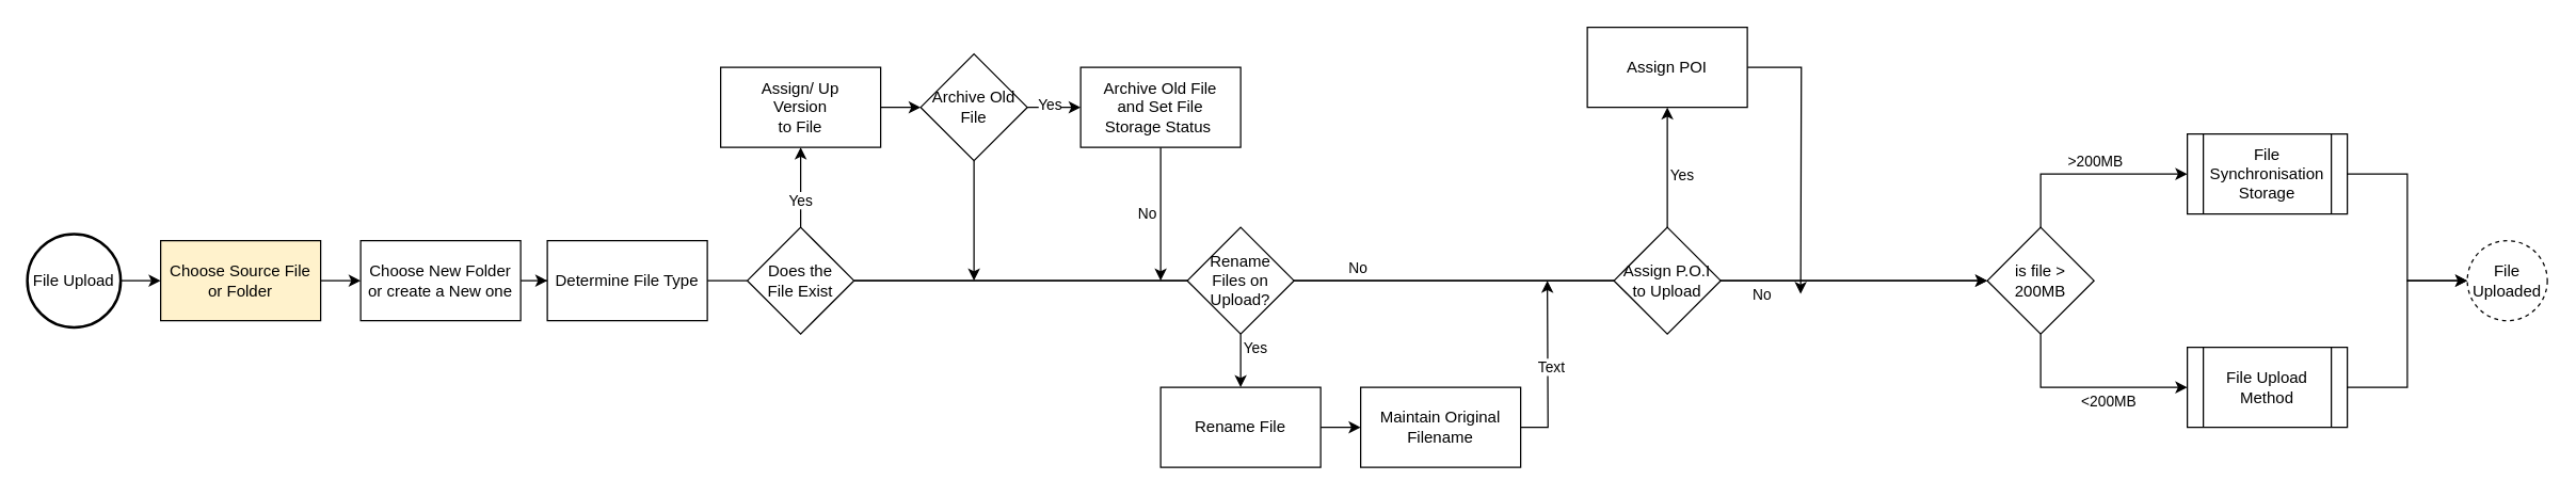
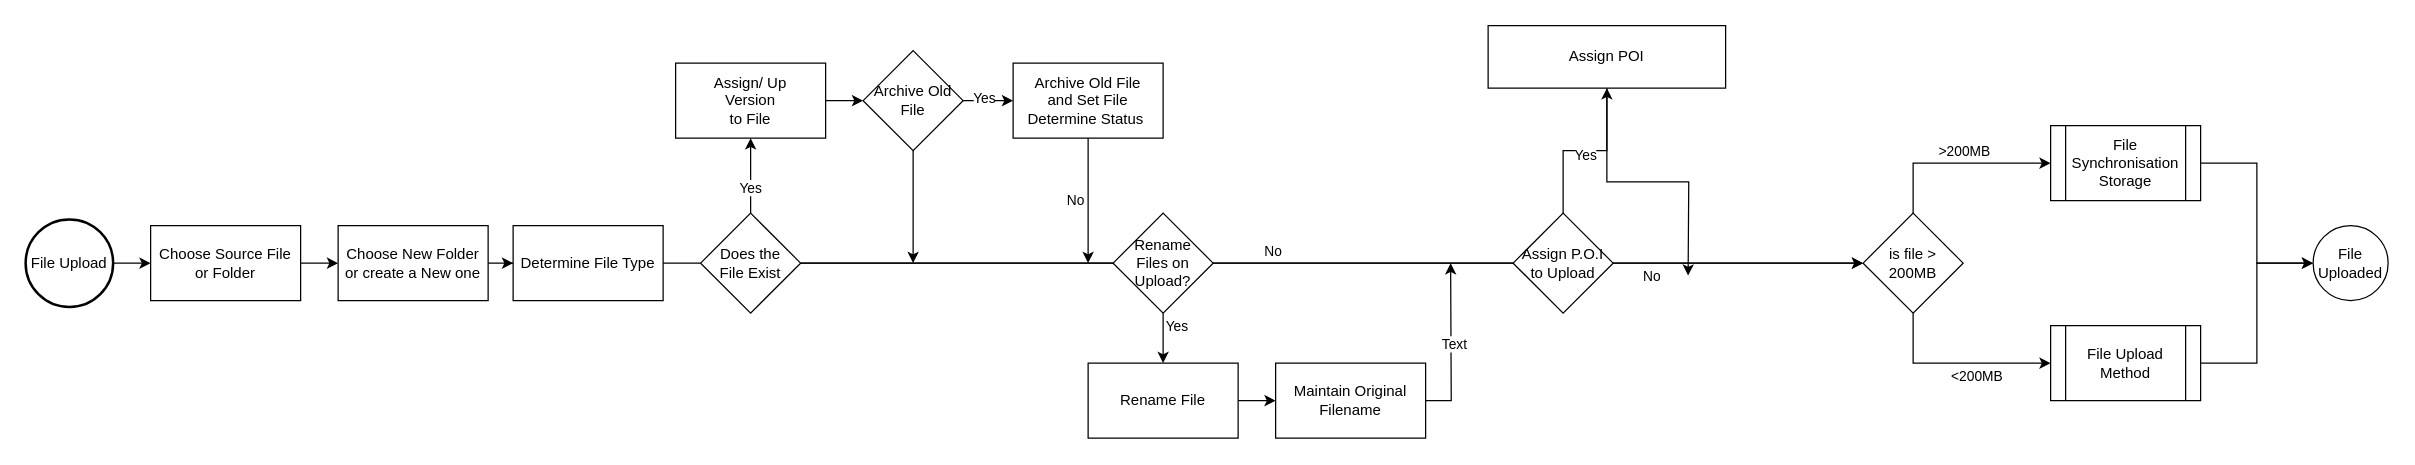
  <mxCell id="0" />
  <mxCell id="1" parent="0" />
  <mxCell id="2" value="" style="edgeStyle=orthogonalEdgeStyle;rounded=0;orthogonalLoop=1;jettySize=auto;html=1;exitX=1;exitY=0.5;exitDx=0;exitDy=0;entryX=0;entryY=0.5;entryDx=0;entryDy=0;" parent="1" source="10" target="12" edge="1"><mxGeometry relative="1" as="geometry"><mxPoint x="310" y="210" as="sourcePoint" /></mxGeometry></mxCell>
  <mxCell id="3" style="edgeStyle=orthogonalEdgeStyle;rounded=0;orthogonalLoop=1;jettySize=auto;html=1;exitX=0.5;exitY=0;exitDx=0;exitDy=0;entryX=0;entryY=0.5;entryDx=0;entryDy=0;" parent="1" source="7" target="16" edge="1"><mxGeometry relative="1" as="geometry" /></mxCell>
  <mxCell id="4" value="&amp;gt;200MB" style="edgeLabel;html=1;align=center;verticalAlign=middle;resizable=0;points=[];" parent="3" vertex="1" connectable="0"><mxGeometry x="-0.188" y="-1" relative="1" as="geometry"><mxPoint x="19" y="-11" as="offset" /></mxGeometry></mxCell>
  <mxCell id="5" style="edgeStyle=orthogonalEdgeStyle;rounded=0;orthogonalLoop=1;jettySize=auto;html=1;entryX=0;entryY=0.5;entryDx=0;entryDy=0;exitX=0.5;exitY=1;exitDx=0;exitDy=0;" parent="1" source="7" target="18" edge="1"><mxGeometry relative="1" as="geometry"><mxPoint x="1580" y="210" as="sourcePoint" /></mxGeometry></mxCell>
  <mxCell id="6" value="&amp;lt;200MB" style="edgeLabel;html=1;align=center;verticalAlign=middle;resizable=0;points=[];" parent="5" vertex="1" connectable="0"><mxGeometry x="-0.047" y="-1" relative="1" as="geometry"><mxPoint x="19" y="9" as="offset" /></mxGeometry></mxCell>
  <mxCell id="7" value="is file &amp;gt; 200MB" style="rhombus;whiteSpace=wrap;html=1;" parent="1" vertex="1"><mxGeometry x="1490" y="170" width="80" height="80" as="geometry" /></mxCell>
  <mxCell id="8" value="" style="edgeStyle=orthogonalEdgeStyle;rounded=0;orthogonalLoop=1;jettySize=auto;html=1;entryX=0;entryY=0.5;entryDx=0;entryDy=0;" parent="1" source="9" target="10" edge="1"><mxGeometry relative="1" as="geometry" /></mxCell>
  <mxCell id="9" value="File Upload" style="strokeWidth=2;html=1;shape=mxgraph.flowchart.start_2;whiteSpace=wrap;" parent="1" vertex="1"><mxGeometry x="20" y="175" width="70" height="70" as="geometry" /></mxCell>
- <mxCell id="10" value="Choose Source File &lt;br&gt;or Folder" style="rounded=0;whiteSpace=wrap;html=1;fillColor=#fff2cc;" parent="1" vertex="1"><mxGeometry x="120" y="180" width="120" height="60" as="geometry" /></mxCell>
+ <mxCell id="10" value="Choose Source File &lt;br&gt;or Folder" style="rounded=0;whiteSpace=wrap;html=1;" parent="1" vertex="1"><mxGeometry x="120" y="180" width="120" height="60" as="geometry" /></mxCell>
  <mxCell id="11" value="" style="edgeStyle=orthogonalEdgeStyle;rounded=0;orthogonalLoop=1;jettySize=auto;html=1;" parent="1" source="12" target="14" edge="1"><mxGeometry relative="1" as="geometry" /></mxCell>
  <mxCell id="12" value="Choose New Folder or create a New one" style="rounded=0;whiteSpace=wrap;html=1;" parent="1" vertex="1"><mxGeometry x="270" y="180" width="120" height="60" as="geometry" /></mxCell>
  <mxCell id="13" style="edgeStyle=orthogonalEdgeStyle;rounded=0;orthogonalLoop=1;jettySize=auto;html=1;startArrow=none;" parent="1" source="28" target="7" edge="1"><mxGeometry relative="1" as="geometry"><mxPoint x="620" y="210" as="targetPoint" /></mxGeometry></mxCell>
  <mxCell id="14" value="Determine File Type" style="rounded=0;whiteSpace=wrap;html=1;" parent="1" vertex="1"><mxGeometry x="410" y="180" width="120" height="60" as="geometry" /></mxCell>
  <mxCell id="15" style="edgeStyle=orthogonalEdgeStyle;rounded=0;orthogonalLoop=1;jettySize=auto;html=1;exitX=1;exitY=0.5;exitDx=0;exitDy=0;entryX=0;entryY=0.5;entryDx=0;entryDy=0;" parent="1" source="16" target="19" edge="1"><mxGeometry relative="1" as="geometry" /></mxCell>
  <mxCell id="16" value="File Synchronisation Storage" style="shape=process;whiteSpace=wrap;html=1;backgroundOutline=1;" parent="1" vertex="1"><mxGeometry x="1640" y="100" width="120" height="60" as="geometry" /></mxCell>
  <mxCell id="17" style="edgeStyle=orthogonalEdgeStyle;rounded=0;orthogonalLoop=1;jettySize=auto;html=1;entryX=0;entryY=0.5;entryDx=0;entryDy=0;" parent="1" source="18" target="19" edge="1"><mxGeometry relative="1" as="geometry" /></mxCell>
  <mxCell id="18" value="File Upload Method" style="shape=process;whiteSpace=wrap;html=1;backgroundOutline=1;" parent="1" vertex="1"><mxGeometry x="1640" y="260" width="120" height="60" as="geometry" /></mxCell>
- <mxCell id="19" value="File Uploaded" style="ellipse;whiteSpace=wrap;html=1;aspect=fixed;dashed=1;" parent="1" vertex="1"><mxGeometry x="1850" y="180" width="60" height="60" as="geometry" /></mxCell>
+ <mxCell id="19" value="File Uploaded" style="ellipse;whiteSpace=wrap;html=1;aspect=fixed;" parent="1" vertex="1"><mxGeometry x="1850" y="180" width="60" height="60" as="geometry" /></mxCell>
  <mxCell id="20" value="No" style="edgeStyle=orthogonalEdgeStyle;rounded=0;orthogonalLoop=1;jettySize=auto;html=1;" parent="1" source="28" target="7" edge="1"><mxGeometry x="-0.482" y="50" relative="1" as="geometry"><mxPoint as="offset" /></mxGeometry></mxCell>
  <mxCell id="21" value="No" style="edgeLabel;html=1;align=center;verticalAlign=middle;resizable=0;points=[];" vertex="1" connectable="0" parent="20"><mxGeometry x="0.591" y="-3" relative="1" as="geometry"><mxPoint x="4" y="7" as="offset" /></mxGeometry></mxCell>
  <mxCell id="22" value="No" style="edgeLabel;html=1;align=center;verticalAlign=middle;resizable=0;points=[];" vertex="1" connectable="0" parent="20"><mxGeometry x="-0.113" y="-3" relative="1" as="geometry"><mxPoint y="-13" as="offset" /></mxGeometry></mxCell>
  <mxCell id="23" value="" style="edgeStyle=orthogonalEdgeStyle;rounded=0;orthogonalLoop=1;jettySize=auto;html=1;" parent="1" source="28" target="27" edge="1"><mxGeometry relative="1" as="geometry" /></mxCell>
  <mxCell id="24" value="Yes" style="edgeLabel;html=1;align=center;verticalAlign=middle;resizable=0;points=[];" vertex="1" connectable="0" parent="23"><mxGeometry x="-0.3" y="1" relative="1" as="geometry"><mxPoint as="offset" /></mxGeometry></mxCell>
  <mxCell id="25" style="edgeStyle=orthogonalEdgeStyle;rounded=0;orthogonalLoop=1;jettySize=auto;html=1;startArrow=none;exitX=0.5;exitY=1;exitDx=0;exitDy=0;" edge="1" parent="1" source="33"><mxGeometry relative="1" as="geometry"><mxPoint x="730" y="210" as="targetPoint" /><mxPoint x="740" y="110" as="sourcePoint" /></mxGeometry></mxCell>
  <mxCell id="26" value="" style="edgeStyle=orthogonalEdgeStyle;rounded=0;orthogonalLoop=1;jettySize=auto;html=1;" edge="1" parent="1" source="27" target="33"><mxGeometry relative="1" as="geometry" /></mxCell>
  <mxCell id="27" value="Assign/ Up &lt;br&gt;Version &lt;br&gt;to File" style="whiteSpace=wrap;html=1;" parent="1" vertex="1"><mxGeometry x="540" y="50" width="120" height="60" as="geometry" /></mxCell>
  <mxCell id="28" value="Does the &lt;br&gt;File Exist" style="rhombus;whiteSpace=wrap;html=1;" parent="1" vertex="1"><mxGeometry x="560" y="170" width="80" height="80" as="geometry" /></mxCell>
  <mxCell id="29" value="" style="edgeStyle=orthogonalEdgeStyle;rounded=0;orthogonalLoop=1;jettySize=auto;html=1;endArrow=none;" edge="1" parent="1" source="14" target="28"><mxGeometry relative="1" as="geometry"><mxPoint x="690" y="210" as="targetPoint" /><mxPoint x="530" y="210" as="sourcePoint" /></mxGeometry></mxCell>
  <mxCell id="30" value="" style="edgeStyle=orthogonalEdgeStyle;rounded=0;orthogonalLoop=1;jettySize=auto;html=1;endArrow=none;exitX=0.5;exitY=1;exitDx=0;exitDy=0;" edge="1" parent="1"><mxGeometry relative="1" as="geometry"><mxPoint x="740" y="110" as="targetPoint" /><mxPoint x="740" y="110" as="sourcePoint" /></mxGeometry></mxCell>
  <mxCell id="31" value="" style="edgeStyle=orthogonalEdgeStyle;rounded=0;orthogonalLoop=1;jettySize=auto;html=1;" edge="1" parent="1" source="33" target="35"><mxGeometry relative="1" as="geometry" /></mxCell>
  <mxCell id="32" value="Yes" style="edgeLabel;html=1;align=center;verticalAlign=middle;resizable=0;points=[];" vertex="1" connectable="0" parent="31"><mxGeometry x="-0.2" y="3" relative="1" as="geometry"><mxPoint as="offset" /></mxGeometry></mxCell>
  <mxCell id="33" value="Archive Old File" style="rhombus;whiteSpace=wrap;html=1;" vertex="1" parent="1"><mxGeometry x="690" y="40" width="80" height="80" as="geometry" /></mxCell>
  <mxCell id="34" style="edgeStyle=orthogonalEdgeStyle;rounded=0;orthogonalLoop=1;jettySize=auto;html=1;exitX=0.5;exitY=1;exitDx=0;exitDy=0;" edge="1" parent="1" source="35"><mxGeometry relative="1" as="geometry"><mxPoint x="870" y="210" as="targetPoint" /></mxGeometry></mxCell>
- <mxCell id="35" value="Archive Old File &lt;br&gt;and Set File &lt;br&gt;Storage Status&amp;nbsp;" style="whiteSpace=wrap;html=1;" vertex="1" parent="1"><mxGeometry x="810" y="50" width="120" height="60" as="geometry" /></mxCell>
+ <mxCell id="35" value="Archive Old File &lt;br&gt;and Set File &lt;br&gt;Determine Status&amp;nbsp;" style="whiteSpace=wrap;html=1;" vertex="1" parent="1"><mxGeometry x="810" y="50" width="120" height="60" as="geometry" /></mxCell>
  <mxCell id="36" value="" style="edgeStyle=orthogonalEdgeStyle;rounded=0;orthogonalLoop=1;jettySize=auto;html=1;" edge="1" parent="1" source="38" target="40"><mxGeometry relative="1" as="geometry" /></mxCell>
  <mxCell id="37" value="Yes" style="edgeLabel;html=1;align=center;verticalAlign=middle;resizable=0;points=[];" vertex="1" connectable="0" parent="36"><mxGeometry x="-0.55" y="-2" relative="1" as="geometry"><mxPoint x="12" y="1" as="offset" /></mxGeometry></mxCell>
  <mxCell id="38" value="Rename &lt;br&gt;Files on Upload?" style="rhombus;whiteSpace=wrap;html=1;" vertex="1" parent="1"><mxGeometry x="890" y="170" width="80" height="80" as="geometry" /></mxCell>
  <mxCell id="39" value="" style="edgeStyle=orthogonalEdgeStyle;rounded=0;orthogonalLoop=1;jettySize=auto;html=1;" edge="1" parent="1" source="40" target="43"><mxGeometry relative="1" as="geometry" /></mxCell>
  <mxCell id="40" value="Rename File" style="whiteSpace=wrap;html=1;" vertex="1" parent="1"><mxGeometry x="870" y="290" width="120" height="60" as="geometry" /></mxCell>
  <mxCell id="41" style="edgeStyle=orthogonalEdgeStyle;rounded=0;orthogonalLoop=1;jettySize=auto;html=1;exitX=1;exitY=0.5;exitDx=0;exitDy=0;" edge="1" parent="1" source="43"><mxGeometry relative="1" as="geometry"><mxPoint x="1160" y="210" as="targetPoint" /></mxGeometry></mxCell>
  <mxCell id="42" value="Text" style="edgeLabel;html=1;align=center;verticalAlign=middle;resizable=0;points=[];" vertex="1" connectable="0" parent="41"><mxGeometry x="0.015" y="-2" relative="1" as="geometry"><mxPoint as="offset" /></mxGeometry></mxCell>
  <mxCell id="43" value="Maintain Original Filename" style="whiteSpace=wrap;html=1;" vertex="1" parent="1"><mxGeometry x="1020" y="290" width="120" height="60" as="geometry" /></mxCell>
  <mxCell id="44" value="" style="edgeStyle=orthogonalEdgeStyle;rounded=0;orthogonalLoop=1;jettySize=auto;html=1;" edge="1" parent="1" source="46" target="48"><mxGeometry relative="1" as="geometry" /></mxCell>
  <mxCell id="45" value="Yes" style="edgeLabel;html=1;align=center;verticalAlign=middle;resizable=0;points=[];" vertex="1" connectable="0" parent="44"><mxGeometry x="-0.111" y="-3" relative="1" as="geometry"><mxPoint x="7" as="offset" /></mxGeometry></mxCell>
  <mxCell id="46" value="Assign P.O.I to Upload" style="rhombus;whiteSpace=wrap;html=1;" vertex="1" parent="1"><mxGeometry x="1210" y="170" width="80" height="80" as="geometry" /></mxCell>
  <mxCell id="47" style="edgeStyle=orthogonalEdgeStyle;rounded=0;orthogonalLoop=1;jettySize=auto;html=1;" edge="1" parent="1" source="48"><mxGeometry relative="1" as="geometry"><mxPoint x="1350" y="220" as="targetPoint" /></mxGeometry></mxCell>
- <mxCell id="48" value="Assign POI" style="whiteSpace=wrap;html=1;" vertex="1" parent="1"><mxGeometry x="1190" y="20" width="120" height="60" as="geometry" /></mxCell>
+ <mxCell id="48" value="Assign POI" style="whiteSpace=wrap;html=1;" vertex="1" parent="1"><mxGeometry x="1190" y="20" width="190" height="50" as="geometry" /></mxCell>
